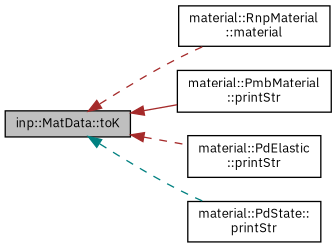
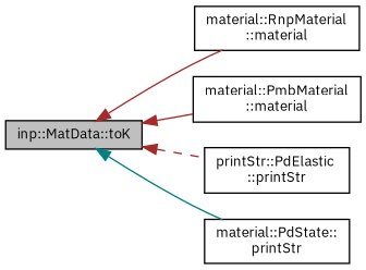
  digraph {
    fontname="IBM Plex Sans"
    rankdir=LR
    node [color=black fillcolor=white fontname="IBM Plex Sans" fontsize=10 shape=record style=filled]
    edge [color=brown dir=back fontname="IBM Plex Sans" fontsize=10 labelfontname=Helvetica labelfontsize=10 style=solid]
    n1 [fillcolor=grey75 fontcolor=black height=0.2 label="inp::MatData::toK" width=0.4]
    n2 [height=0.2 label="material::RnpMaterial\l::material" width=0.4]
-   n3 [height=0.2 label="material::PmbMaterial\l::printStr" width=0.4]
-   n4 [height=0.2 label="material::PdElastic\l::printStr" width=0.4]
+   n3 [height=0.2 label="material::PmbMaterial\l::material" width=0.4]
+   n4 [height=0.2 label="printStr::PdElastic\l::printStr" width=0.4]
    n5 [height=0.2 label="material::PdState::\lprintStr" width=0.4]
-   n1 -> n2 [style=dashed]
+   n1 -> n2
    n1 -> n3
    n1 -> n4 [style=dashed]
-   n1 -> n5 [color=teal style=dashed]
+   n1 -> n5 [color=teal]
  }
